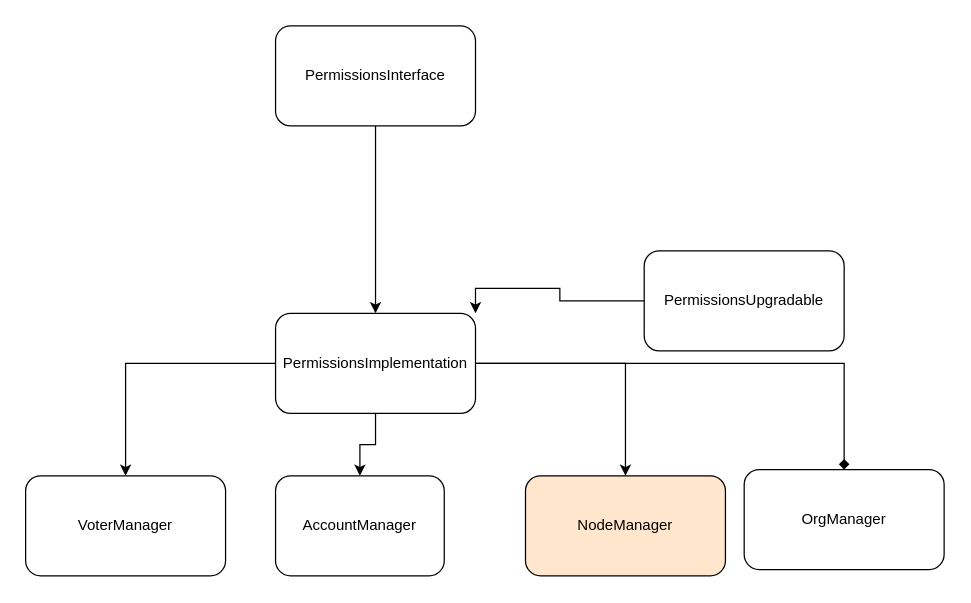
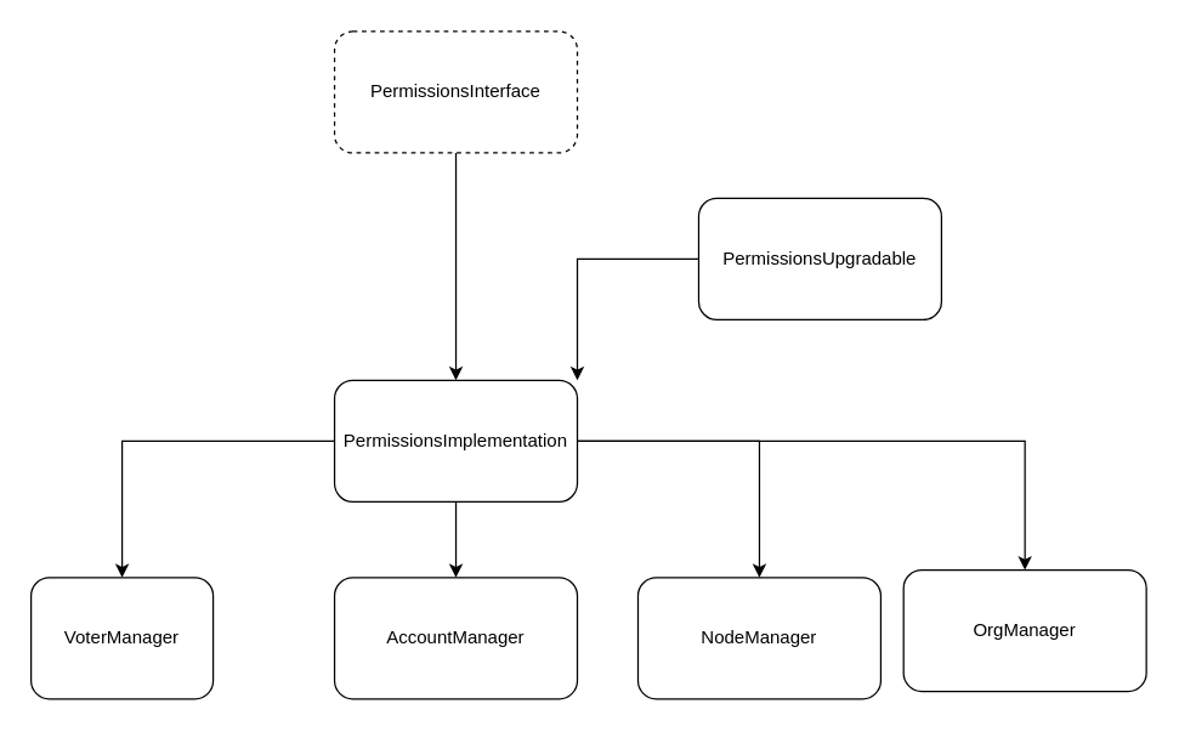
  <mxCell id="0" />
  <mxCell id="1" parent="0" />
  <mxCell id="2" style="edgeStyle=orthogonalEdgeStyle;rounded=0;orthogonalLoop=1;jettySize=auto;html=1;fontColor=#000000;entryX=1;entryY=0;entryDx=0;entryDy=0;" edge="1" parent="1" source="3" target="10"><mxGeometry relative="1" as="geometry" /></mxCell>
- <mxCell id="3" value="PermissionsUpgradable" style="rounded=1;whiteSpace=wrap;html=1;" vertex="1" parent="1"><mxGeometry x="515" y="200" width="160" height="80" as="geometry" /></mxCell>
+ <mxCell id="3" value="PermissionsUpgradable" style="rounded=1;whiteSpace=wrap;html=1;" vertex="1" parent="1"><mxGeometry x="460" y="130" width="160" height="80" as="geometry" /></mxCell>
  <mxCell id="4" style="edgeStyle=orthogonalEdgeStyle;rounded=0;orthogonalLoop=1;jettySize=auto;html=1;entryX=0.5;entryY=0;entryDx=0;entryDy=0;fontColor=#000000;" edge="1" parent="1" source="5" target="10"><mxGeometry relative="1" as="geometry" /></mxCell>
- <mxCell id="5" value="PermissionsInterface&lt;br&gt;" style="rounded=1;whiteSpace=wrap;html=1;" vertex="1" parent="1"><mxGeometry x="220" width="160" height="80" as="geometry" y="20" /></mxCell>
+ <mxCell id="5" value="PermissionsInterface&lt;br&gt;" style="rounded=1;whiteSpace=wrap;html=1;dashed=1;" vertex="1" parent="1"><mxGeometry x="220" width="160" height="80" as="geometry" y="20" /></mxCell>
  <mxCell id="6" style="edgeStyle=orthogonalEdgeStyle;rounded=0;orthogonalLoop=1;jettySize=auto;html=1;fontColor=#000000;" edge="1" parent="1" source="10" target="13"><mxGeometry relative="1" as="geometry" /></mxCell>
  <mxCell id="7" style="edgeStyle=orthogonalEdgeStyle;rounded=0;orthogonalLoop=1;jettySize=auto;html=1;entryX=0.5;entryY=0;entryDx=0;entryDy=0;fontColor=#000000;" edge="1" parent="1" source="10" target="14"><mxGeometry relative="1" as="geometry" /></mxCell>
  <mxCell id="8" style="edgeStyle=orthogonalEdgeStyle;rounded=0;orthogonalLoop=1;jettySize=auto;html=1;entryX=0.5;entryY=0;entryDx=0;entryDy=0;fontColor=#000000;" edge="1" parent="1" source="10" target="12"><mxGeometry relative="1" as="geometry" /></mxCell>
- <mxCell id="9" style="edgeStyle=orthogonalEdgeStyle;rounded=0;orthogonalLoop=1;jettySize=auto;html=1;entryX=0.5;entryY=0;entryDx=0;entryDy=0;fontColor=#000000;endArrow=diamond;" edge="1" parent="1" source="10" target="11"><mxGeometry relative="1" as="geometry" /></mxCell>
+ <mxCell id="9" style="edgeStyle=orthogonalEdgeStyle;rounded=0;orthogonalLoop=1;jettySize=auto;html=1;entryX=0.5;entryY=0;entryDx=0;entryDy=0;fontColor=#000000;" edge="1" parent="1" source="10" target="11"><mxGeometry relative="1" as="geometry" /></mxCell>
  <mxCell id="10" value="PermissionsImplementation" style="rounded=1;whiteSpace=wrap;html=1;" vertex="1" parent="1"><mxGeometry x="220" y="250" width="160" height="80" as="geometry" /></mxCell>
  <mxCell id="11" value="OrgManager" style="rounded=1;whiteSpace=wrap;html=1;" vertex="1" parent="1"><mxGeometry x="595" y="375" width="160" height="80" as="geometry" /></mxCell>
- <mxCell id="12" value="NodeManager" style="rounded=1;whiteSpace=wrap;html=1;fillColor=#ffe6cc;" vertex="1" parent="1"><mxGeometry x="420" y="380" width="160" height="80" as="geometry" /></mxCell>
- <mxCell id="13" value="AccountManager" style="rounded=1;whiteSpace=wrap;html=1;" vertex="1" parent="1"><mxGeometry x="220" y="380" width="135" height="80" as="geometry" /></mxCell>
- <mxCell id="14" value="VoterManager" style="rounded=1;whiteSpace=wrap;html=1;" vertex="1" parent="1"><mxGeometry x="20" y="380" width="160" height="80" as="geometry" /></mxCell>
+ <mxCell id="12" value="NodeManager" style="rounded=1;whiteSpace=wrap;html=1;" vertex="1" parent="1"><mxGeometry x="420" y="380" width="160" height="80" as="geometry" /></mxCell>
+ <mxCell id="13" value="AccountManager" style="rounded=1;whiteSpace=wrap;html=1;" vertex="1" parent="1"><mxGeometry x="220" y="380" width="160" height="80" as="geometry" /></mxCell>
+ <mxCell id="14" value="VoterManager" style="rounded=1;whiteSpace=wrap;html=1;" vertex="1" parent="1"><mxGeometry x="20" y="380" width="120" height="80" as="geometry" /></mxCell>
